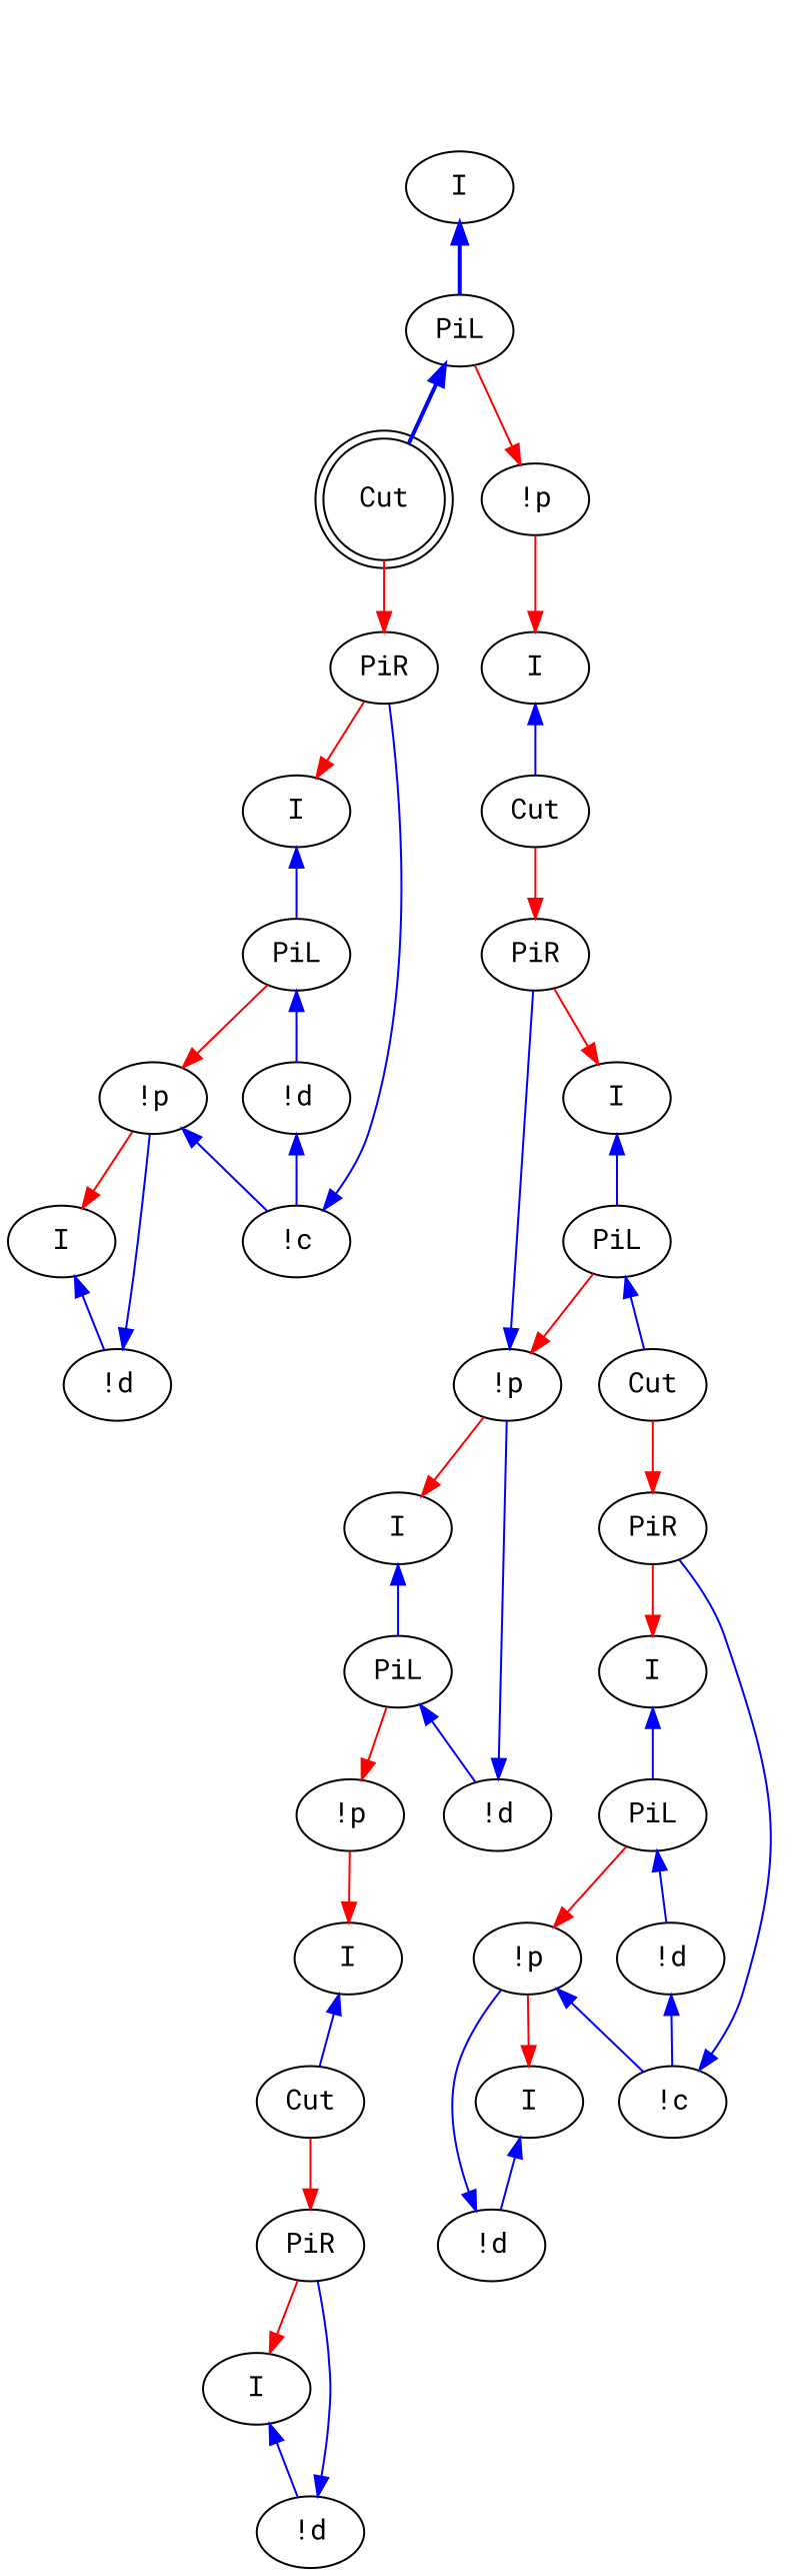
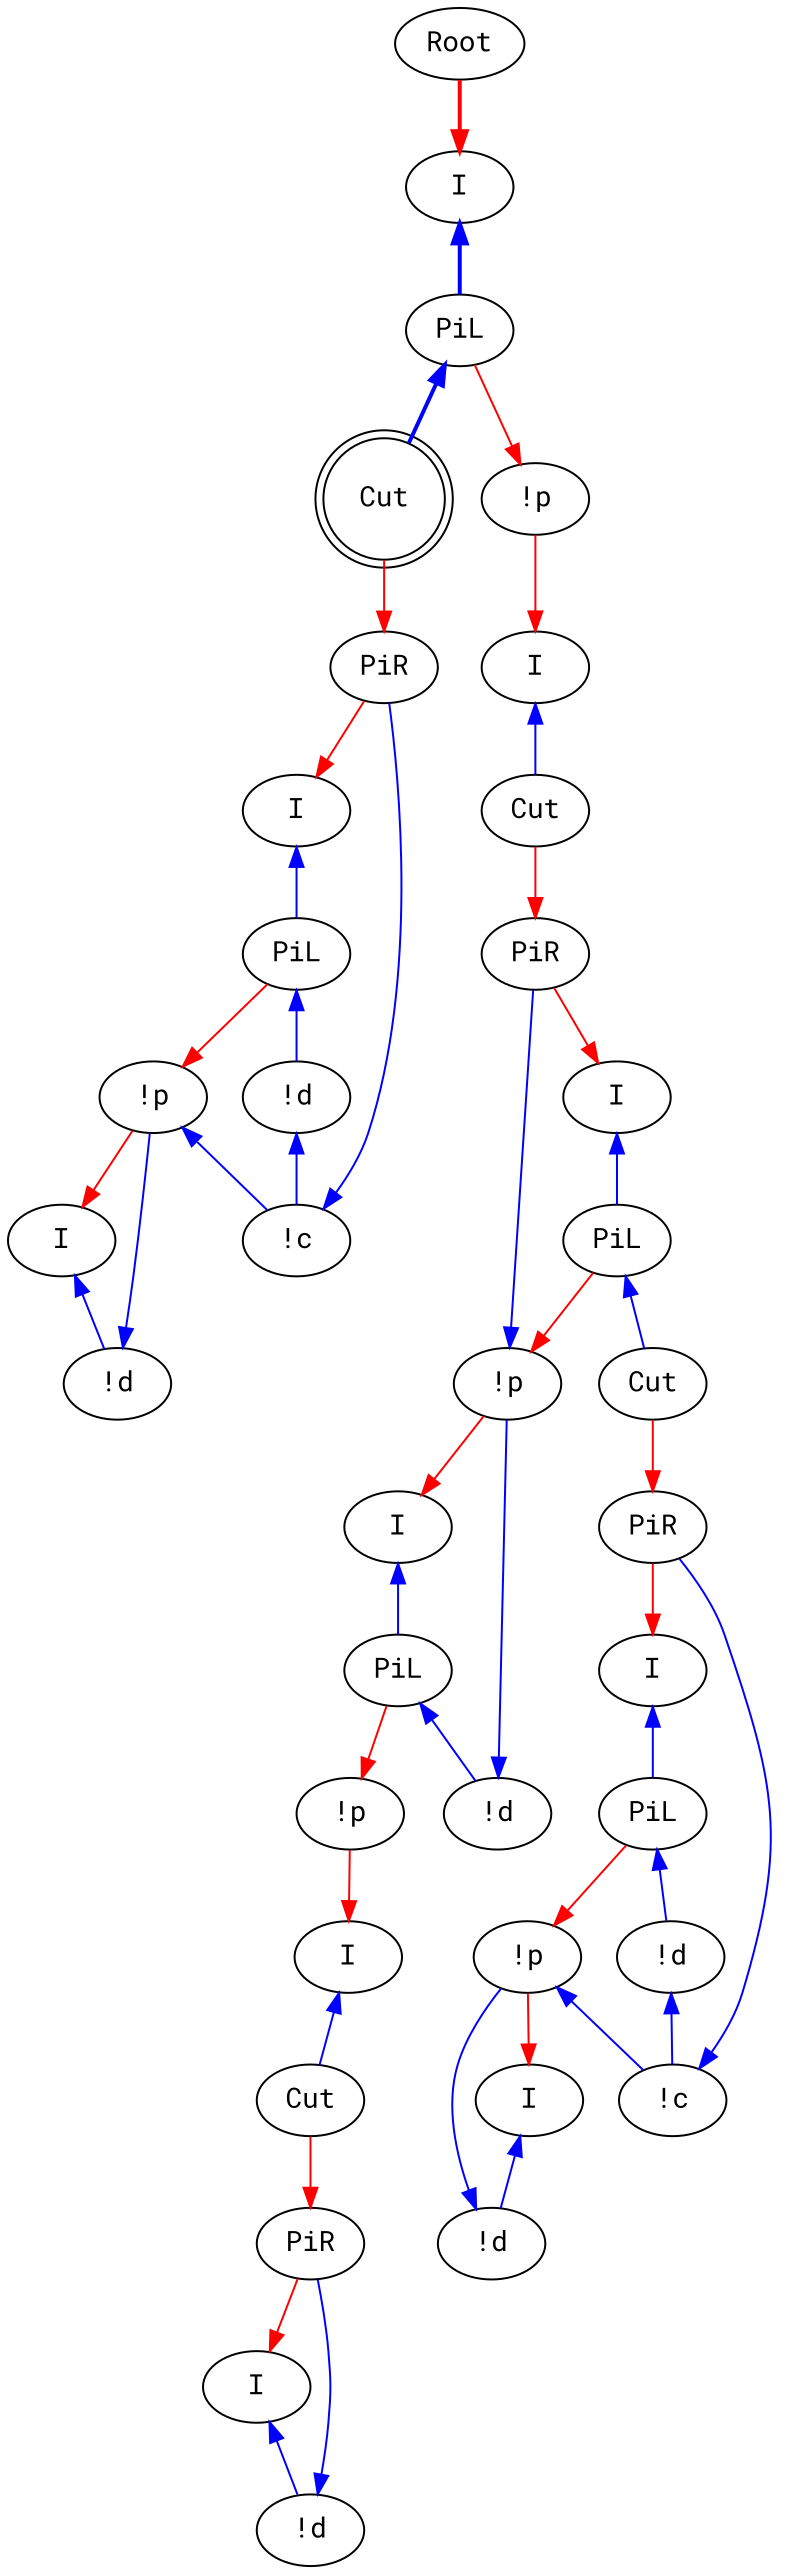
  digraph {
    fontname="Roboto Mono"
    node [fontname="Roboto Mono"]
    edge [color=blue fontname="Roboto Mono" dir=back]
+   n1 [label=Root]
    n2 [label=I]
    n3 [label=PiL]
    n4 [label=Cut shape=doublecircle]
    n5 [label="!p"]
    n6 [label=PiR]
    n7 [label=I]
    n8 [label=PiL]
    n9 [label="!d"]
    n10 [label="!p"]
    n11 [label="!c"]
    n12 [label=I]
    n13 [label="!d"]
    n14 [label=I]
    n15 [label=Cut]
    n16 [label=PiR]
    n17 [label=I]
    n18 [label=PiL]
    n19 [label=Cut]
    n20 [label="!p"]
    n21 [label=PiR]
    n22 [label=I]
    n23 [label=PiL]
    n24 [label="!d"]
    n25 [label="!p"]
    n26 [label="!c"]
    n27 [label=I]
    n28 [label="!d"]
    n29 [label=I]
    n30 [label=PiL]
    n31 [label="!d"]
    n32 [label="!p"]
    n33 [label=I]
    n34 [label=Cut]
    n35 [label=PiR]
    n36 [label=I]
    n37 [label="!d"]
+   n1 -> n2 [color=red penwidth=2 dir=""]
    n2 -> n3 [penwidth=2]
    n3 -> n4 [penwidth=2]
    n3 -> n5 [color=red dir=""]
    n4 -> n6 [color=red dir=""]
    n5 -> n14 [color=red dir=""]
    n6 -> n7 [color=red dir=""]
    n7 -> n8
    n8 -> n9
    n8 -> n10 [color=red dir=""]
    n9 -> n11
    n10 -> n11
    n10 -> n12 [color=red dir=""]
    n11 -> n6
    n12 -> n13
    n13 -> n10
    n14 -> n15
    n15 -> n16 [color=red dir=""]
    n16 -> n17 [color=red dir=""]
    n17 -> n18
    n18 -> n19
    n18 -> n20 [color=red dir=""]
    n19 -> n21 [color=red dir=""]
    n20 -> n16
    n20 -> n29 [color=red dir=""]
    n21 -> n22 [color=red dir=""]
    n22 -> n23
    n23 -> n24
    n23 -> n25 [color=red dir=""]
    n24 -> n26
    n25 -> n26
    n25 -> n27 [color=red dir=""]
    n26 -> n21
    n27 -> n28
    n28 -> n25
    n29 -> n30
    n30 -> n31
    n30 -> n32 [color=red dir=""]
    n31 -> n20
    n32 -> n33 [color=red dir=""]
    n33 -> n34
    n34 -> n35 [color=red dir=""]
    n35 -> n36 [color=red dir=""]
    n36 -> n37
    n37 -> n35
  }
